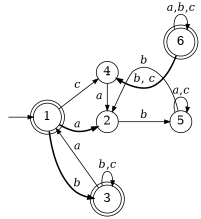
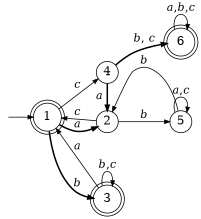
  digraph {
    rankdir=LR
    ranksep=0.45
    node [fixedsize=true fontsize=16 shape=doublecircle]
    edge [arrowsize=0.7]
    1 [width=0.4]
    3 [width=0.4]
    2 [shape=circle width=0.4]
    4 [shape=circle width=0.4]
    5 [shape=circle width=0.4]
    6 [width=0.4]
    "" [shape=none width=0.1]
    subgraph sub_1 {
      rank=0
      1
    }
    subgraph sub_2 {
      rank=same
      3
      2
      4
    }
    subgraph sub_3 {
      rank=same
      5
      6
    }
    1 -> 3 [label=<<i>b</i>> style=bold]
    1 -> 2 [label=<<i>a</i>> style=bold]
    1 -> 4 [label=<<i>c</i>> style=solid]
    3 -> 1 [constraint=false label=<<i>a</i>>]
    3 -> 3 [label=<<i>b</i>,<i>c</i>>]
+   2 -> 1 [label=<<i>c</i>>]
    2 -> 3 [style=invis]
    2 -> 5 [label=<<i>b</i>> style=solid]
-   4 -> 2 [label=<<i>a</i>>]
-   6 -> 4 [label=<<i>b</i>, <i>c</i>> style=bold]
+   4 -> 2 [label=<<i>a</i>> style=bold]
+   4 -> 6 [label=<<i>b</i>, <i>c</i>> style=bold]
    5 -> 2 [constraint=false label=<<i>b</i>>]
    5 -> 5 [label=<<i>a</i>,<i>c</i>>]
    6 -> 6 [label=<<i>a</i>,<i>b</i>,<i>c</i>>]
    "" -> 1
  }
